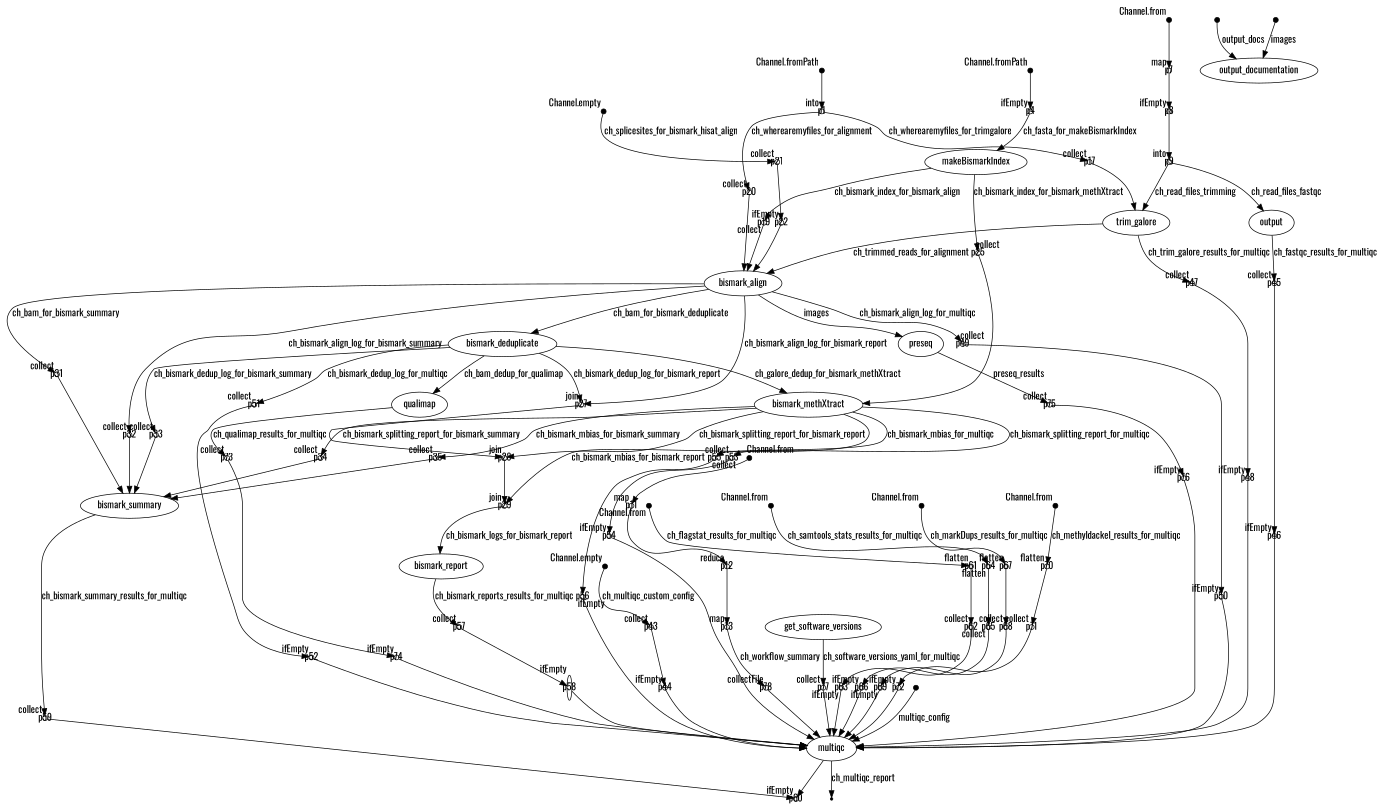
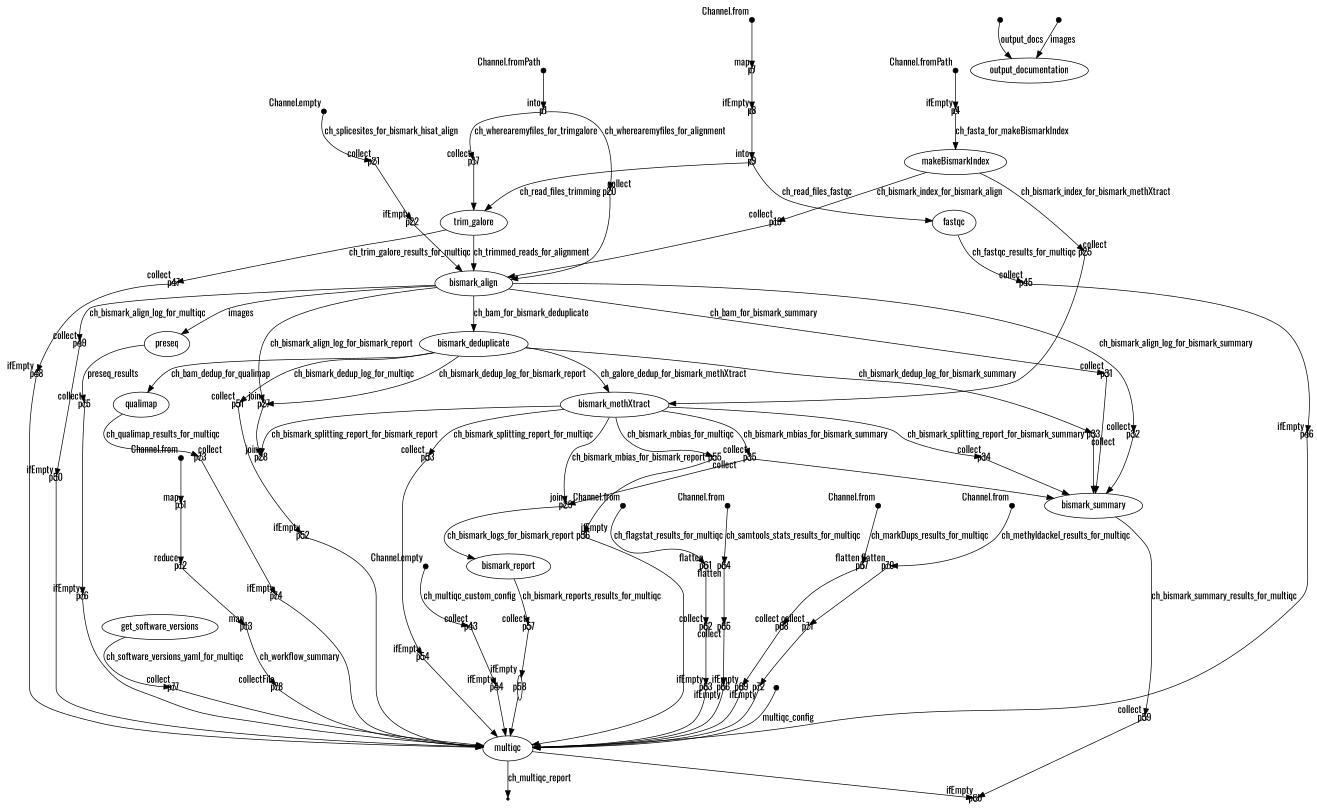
  digraph {
    fontname=Oswald
    node [fixedsize=true fontname=Oswald shape=circle xlabel=collect]
    edge [fontname=Oswald]
    p0 [shape=point width=0.1 xlabel="Channel.fromPath"]
    p1 [width=0.1 xlabel=into]
    p17 [width=0.1]
    p20 [width=0.1]
    n5 [label=trim_galore fixedsize="" shape="" xlabel=""]
    n6 [label=bismark_align fixedsize="" shape="" xlabel=""]
    p47 [width=0.1]
    n8 [label=bismark_deduplicate fixedsize="" shape="" xlabel=""]
    p31 [width=0.1]
    n10 [label=preseq fixedsize="" shape="" xlabel=""]
    p27 [width=0.1 xlabel=join]
    p32 [width=0.1]
    p49 [width=0.1]
    p2 [shape=point width=0.1 xlabel="Channel.empty"]
    p21 [width=0.1]
    p22 [width=0.1 xlabel=ifEmpty]
    p3 [shape=point width=0.1 xlabel="Channel.fromPath"]
    p4 [width=0.1 xlabel=ifEmpty]
    n19 [label=makeBismarkIndex fixedsize="" shape="" xlabel=""]
    p19 [width=0.1]
    p25 [width=0.1]
    n22 [label=bismark_methXtract fixedsize="" shape="" xlabel=""]
    p5 [shape=point width=0.1 xlabel="Channel.empty"]
    p43 [width=0.1]
    p44 [width=0.1 xlabel=ifEmpty]
    n26 [label=multiqc fixedsize="" shape="" xlabel=""]
    p6 [shape=point width=0.1 xlabel="Channel.from"]
    p7 [width=0.1 xlabel=map]
    p8 [width=0.1 xlabel=ifEmpty]
    p9 [width=0.1 xlabel=into]
-   n31 [label=output fixedsize="" shape="" xlabel=""]
+   n31 [label=fastqc fixedsize="" shape="" xlabel=""]
    p45 [width=0.1]
    p48 [width=0.1 xlabel=ifEmpty]
    p46 [width=0.1 xlabel=ifEmpty]
    p10 [shape=point width=0.1 xlabel="Channel.from"]
    p11 [width=0.1 xlabel=map]
    p12 [width=0.1 xlabel=reduce]
    p13 [width=0.1 xlabel=map]
    p78 [width=0.1 xlabel=collectFile]
    p60 [width=0.1 xlabel=ifEmpty]
    p81 [shape=point fixedsize="" xlabel=""]
    n42 [label=get_software_versions fixedsize="" shape="" xlabel=""]
    p77 [width=0.1]
    p28 [width=0.1 xlabel=join]
    p34 [width=0.1]
    p53 [width=0.1]
    p29 [width=0.1 xlabel=join]
    p35 [width=0.1]
    p55 [width=0.1]
    n50 [label=qualimap fixedsize="" shape="" xlabel=""]
    p33 [width=0.1]
    p51 [width=0.1]
    n53 [label=bismark_summary fixedsize="" shape="" xlabel=""]
    p75 [width=0.1]
    p50 [width=0.1 xlabel=ifEmpty]
    p73 [width=0.1]
    p52 [width=0.1 xlabel=ifEmpty]
    p59 [width=0.1]
    p76 [width=0.1 xlabel=ifEmpty]
    p54 [width=0.1 xlabel=ifEmpty]
    n61 [label=bismark_report fixedsize="" shape="" xlabel=""]
    p56 [width=0.1 xlabel=ifEmpty]
    p74 [width=0.1 xlabel=ifEmpty]
    p57 [width=0.1]
    p58 [shape=ellipse width=0.1 xlabel=ifEmpty]
    p37 [shape=point width=0.1 xlabel="Channel.from"]
    p61 [width=0.1 xlabel=flatten]
    p62 [width=0.1]
    p63 [width=0.1 xlabel=ifEmpty]
    p38 [shape=point width=0.1 xlabel="Channel.from"]
    p64 [width=0.1 xlabel=flatten]
    p65 [width=0.1]
    p66 [width=0.1 xlabel=ifEmpty]
    p39 [shape=point width=0.1 xlabel="Channel.from"]
    p67 [width=0.1 xlabel=flatten]
    p68 [width=0.1]
    p69 [width=0.1 xlabel=ifEmpty]
    p40 [shape=point width=0.1 xlabel="Channel.from"]
    p70 [width=0.1 xlabel=flatten]
    p71 [width=0.1]
    p72 [width=0.1 xlabel=ifEmpty]
    p79 [shape=point width=0.1 xlabel=""]
    p82 [shape=point width=0.1 xlabel=""]
    n84 [label=output_documentation fixedsize="" shape="" xlabel=""]
    p83 [shape=point width=0.1 xlabel=""]
    p0 -> p1
    p1 -> p17 [label=ch_wherearemyfiles_for_trimgalore]
    p1 -> p20 [label=ch_wherearemyfiles_for_alignment]
    p17 -> n5
    p20 -> n6
    n5 -> n6 [label=ch_trimmed_reads_for_alignment]
    n5 -> p47 [label=ch_trim_galore_results_for_multiqc]
    n6 -> n8 [label=ch_bam_for_bismark_deduplicate]
    n6 -> p31 [label=ch_bam_for_bismark_summary]
    n6 -> n10 [label=images]
    n6 -> p27 [label=ch_bismark_align_log_for_bismark_report]
    n6 -> p32 [label=ch_bismark_align_log_for_bismark_summary]
    n6 -> p49 [label=ch_bismark_align_log_for_multiqc]
    p47 -> p48
    n8 -> p27 [label=ch_bismark_dedup_log_for_bismark_report]
    n8 -> n22 [label=ch_galore_dedup_for_bismark_methXtract]
    n8 -> n50 [label=ch_bam_dedup_for_qualimap]
    n8 -> p33 [label=ch_bismark_dedup_log_for_bismark_summary]
    n8 -> p51 [label=ch_bismark_dedup_log_for_multiqc]
    p31 -> n53
    n10 -> p75 [label=preseq_results]
    p27 -> p28
    p32 -> n53
    p49 -> p50
    p2 -> p21 [label=ch_splicesites_for_bismark_hisat_align]
    p21 -> p22
    p22 -> n6
    p3 -> p4
    p4 -> n19 [label=ch_fasta_for_makeBismarkIndex]
    n19 -> p19 [label=ch_bismark_index_for_bismark_align]
    n19 -> p25 [label=ch_bismark_index_for_bismark_methXtract]
    p19 -> n6
    p25 -> n22
    n22 -> p28 [label=ch_bismark_splitting_report_for_bismark_report]
    n22 -> p34 [label=ch_bismark_splitting_report_for_bismark_summary]
    n22 -> p53 [label=ch_bismark_splitting_report_for_multiqc]
    n22 -> p29 [label=ch_bismark_mbias_for_bismark_report]
    n22 -> p35 [label=ch_bismark_mbias_for_bismark_summary]
    n22 -> p55 [label=ch_bismark_mbias_for_multiqc]
    p5 -> p43 [label=ch_multiqc_custom_config]
    p43 -> p44
    p44 -> n26
    n26 -> p60
    n26 -> p81 [label=ch_multiqc_report]
    p6 -> p7
    p7 -> p8
    p8 -> p9
    p9 -> n5 [label=ch_read_files_trimming]
    p9 -> n31 [label=ch_read_files_fastqc]
    n31 -> p45 [label=ch_fastqc_results_for_multiqc]
    p45 -> p46
    p48 -> n26
    p46 -> n26
    p10 -> p11
    p11 -> p12
    p12 -> p13
    p13 -> p78 [label=ch_workflow_summary]
    p78 -> n26
    n42 -> p77 [label=ch_software_versions_yaml_for_multiqc]
    p77 -> n26
-   p28 -> p29
+   p35 -> p29
    p34 -> n53
    p53 -> p54
    p29 -> n61 [label=ch_bismark_logs_for_bismark_report]
    p35 -> n53
    p55 -> p56
    n50 -> p73 [label=ch_qualimap_results_for_multiqc]
    p33 -> n53
    p51 -> p52
    n53 -> p59 [label=ch_bismark_summary_results_for_multiqc]
    p75 -> p76
    p50 -> n26
    p73 -> p74
    p52 -> n26
    p59 -> p60
    p76 -> n26
    p54 -> n26
    n61 -> p57 [label=ch_bismark_reports_results_for_multiqc]
    p56 -> n26
    p74 -> n26
    p57 -> p58
    p58 -> n26
    p37 -> p61 [label=ch_flagstat_results_for_multiqc]
    p61 -> p62
    p62 -> p63
    p63 -> n26
    p38 -> p64 [label=ch_samtools_stats_results_for_multiqc]
    p64 -> p65
    p65 -> p66
    p66 -> n26
    p39 -> p67 [label=ch_markDups_results_for_multiqc]
    p67 -> p68
    p68 -> p69
    p69 -> n26
    p40 -> p70 [label=ch_methyldackel_results_for_multiqc]
    p70 -> p71
    p71 -> p72
    p72 -> n26
    p79 -> n26 [label=multiqc_config]
    p82 -> n84 [label=output_docs]
    p83 -> n84 [label=images]
  }
